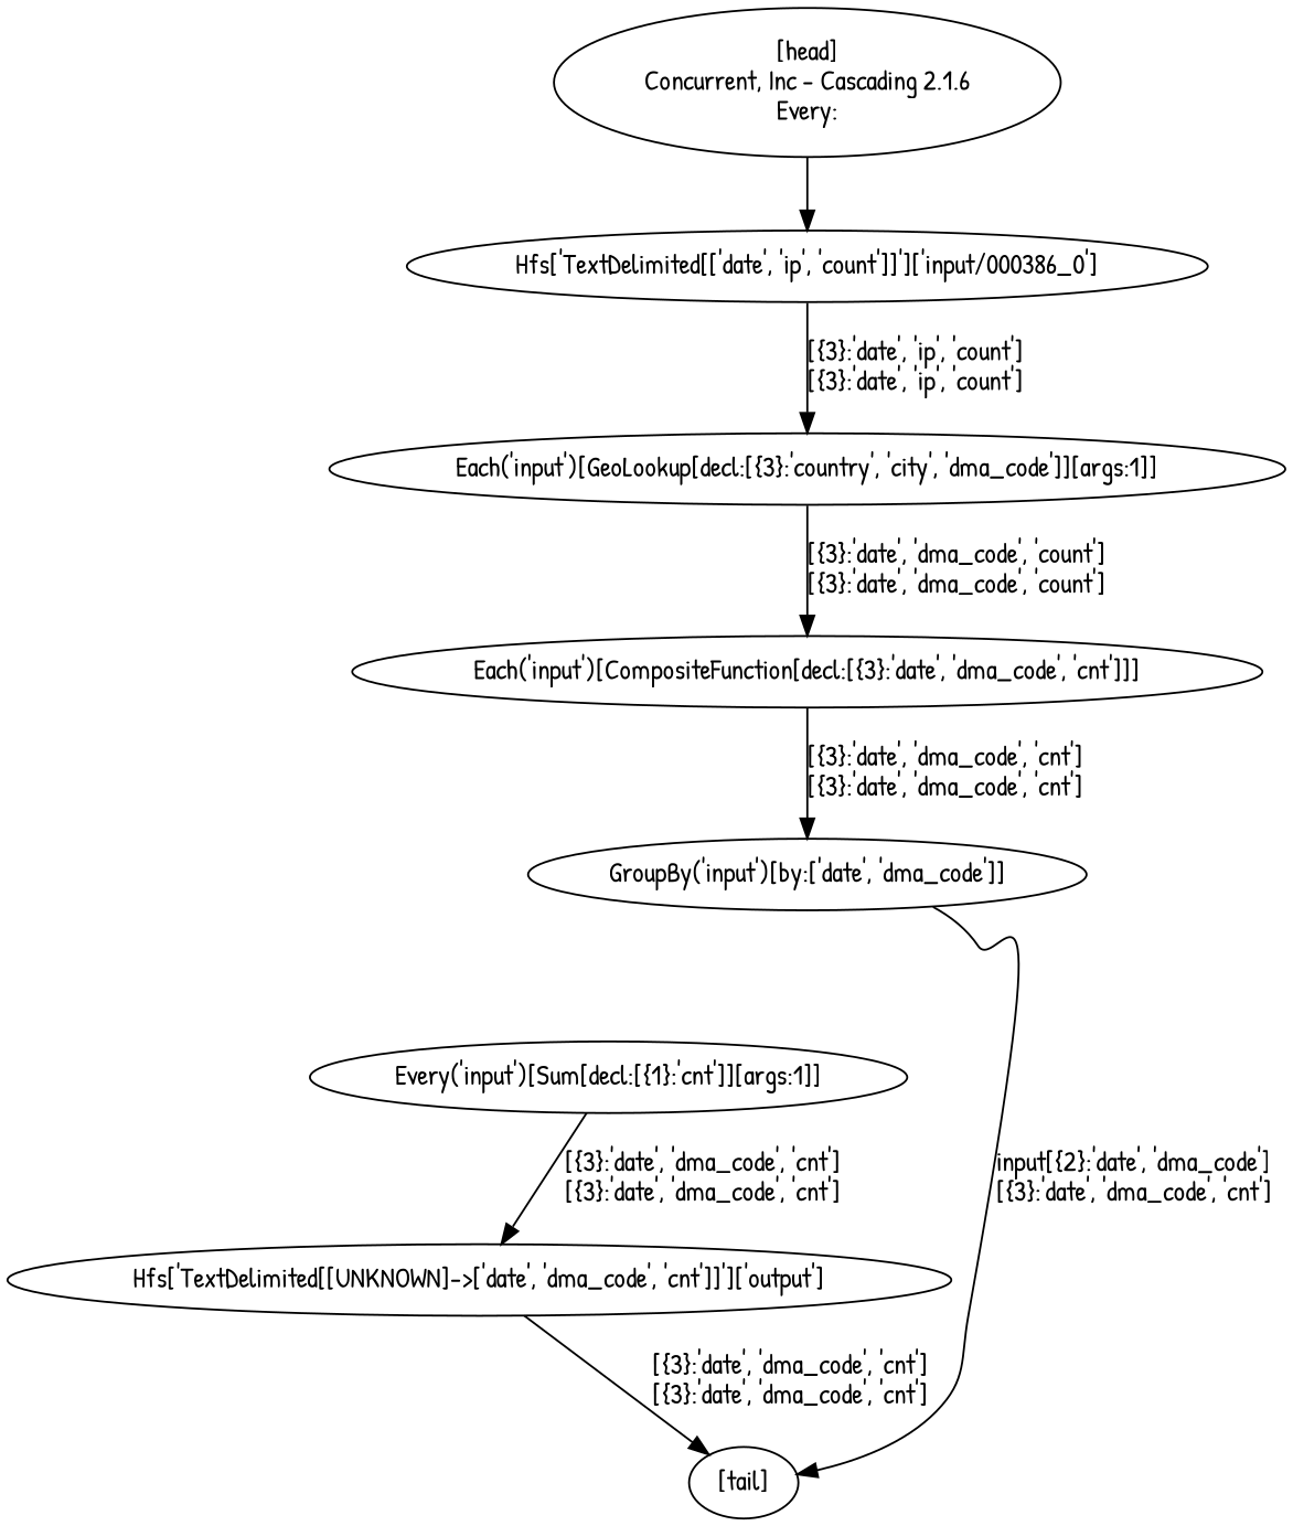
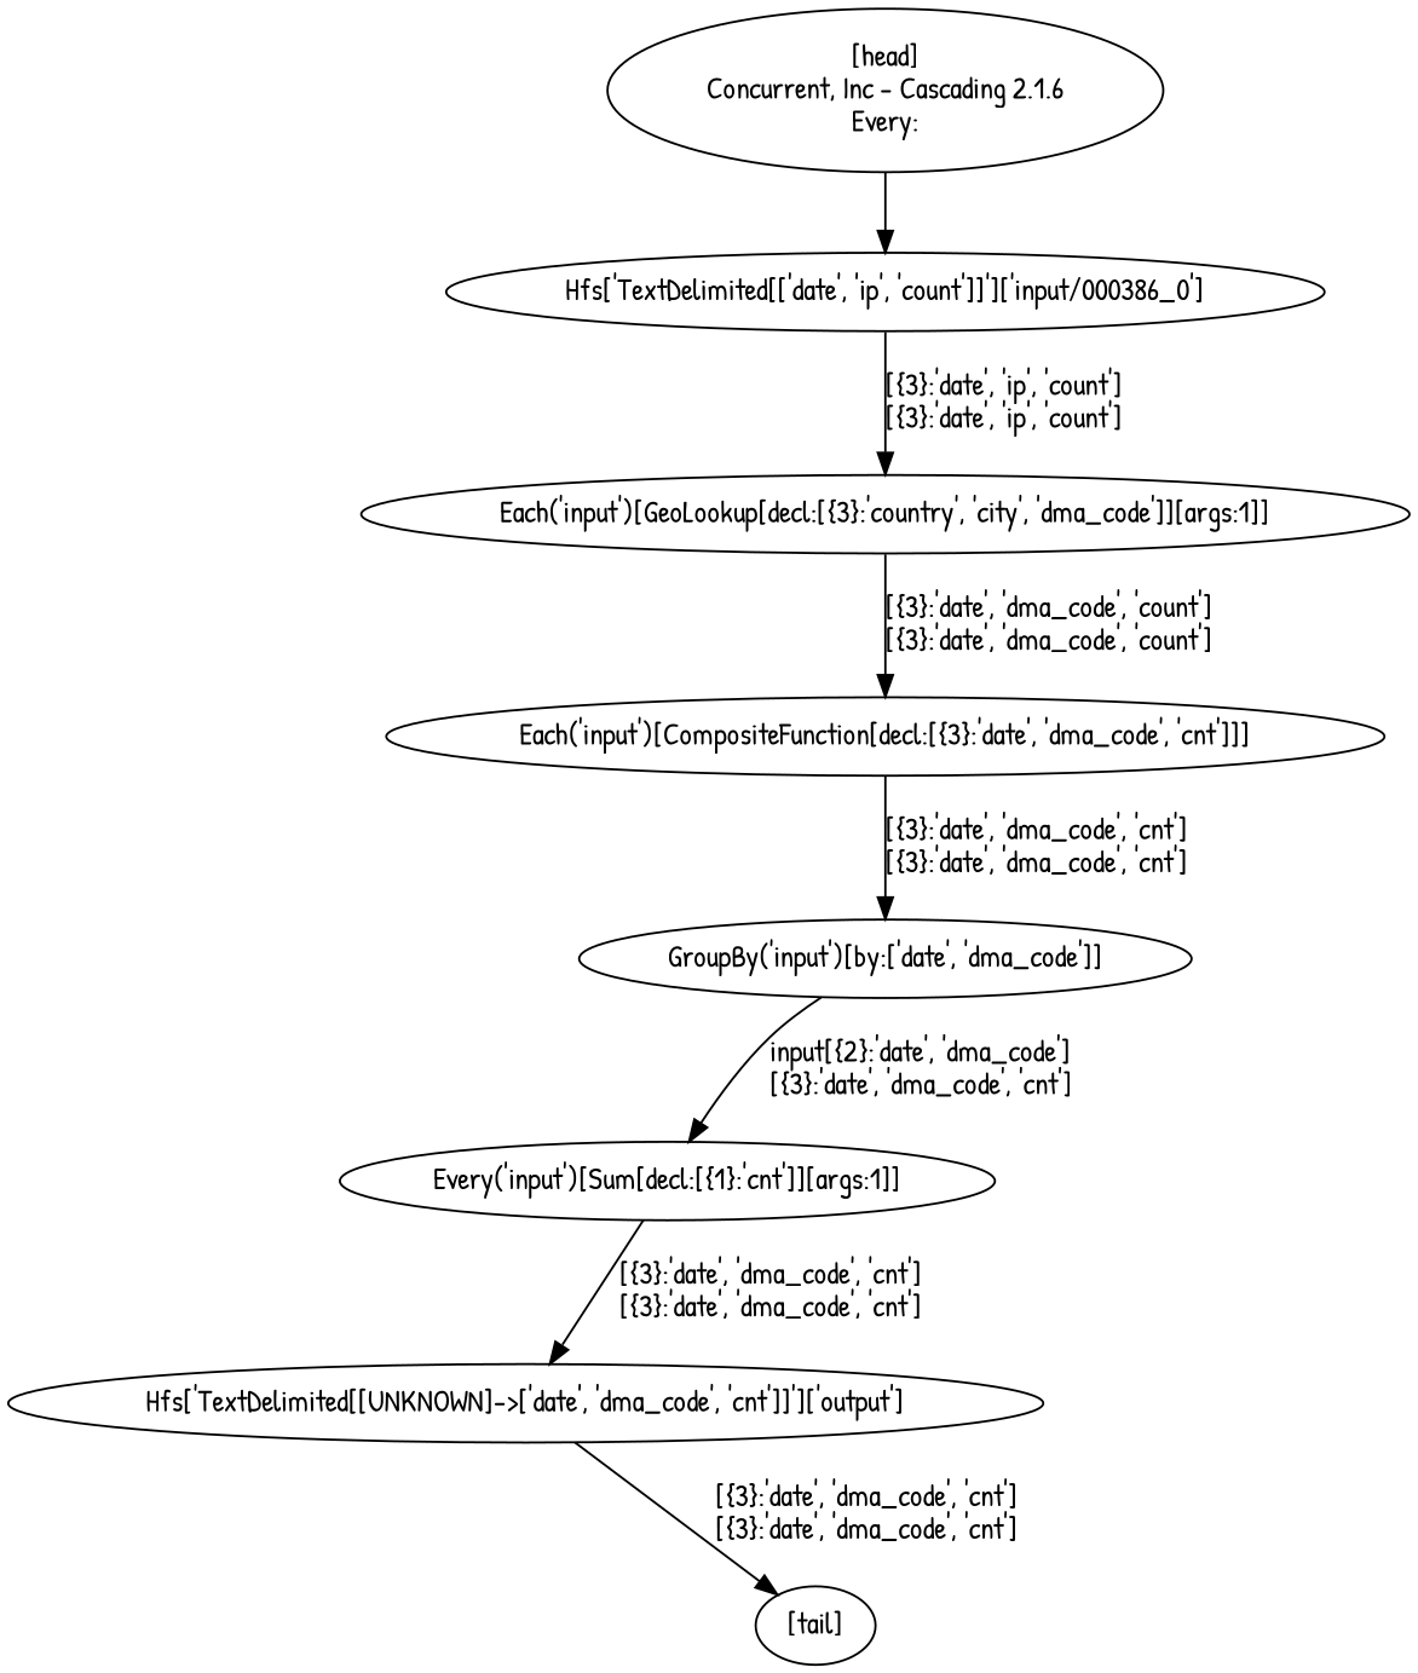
  digraph {
    fontname="Patrick Hand"
    node [fontname="Patrick Hand"]
    edge [fontname="Patrick Hand"]
    n1 [label="Every('input')[Sum[decl:[{1}:'cnt']][args:1]]"]
    n2 [label="Hfs['TextDelimited[[UNKNOWN]->['date', 'dma_code', 'cnt']]']['output']"]
    n3 [label="[tail]"]
    n4 [label="GroupBy('input')[by:['date', 'dma_code']]"]
    n5 [label="Each('input')[CompositeFunction[decl:[{3}:'date', 'dma_code', 'cnt']]]"]
    n6 [label="Each('input')[GeoLookup[decl:[{3}:'country', 'city', 'dma_code']][args:1]]"]
    n7 [label="Hfs['TextDelimited[['date', 'ip', 'count']]']['input/000386_0']"]
    n8 [label="[head]\nConcurrent, Inc - Cascading 2.1.6\nEvery:"]
    n1 -> n2 [label="[{3}:'date', 'dma_code', 'cnt']\n[{3}:'date', 'dma_code', 'cnt']"]
    n2 -> n3 [label="[{3}:'date', 'dma_code', 'cnt']\n[{3}:'date', 'dma_code', 'cnt']"]
-   n4 -> n3 [label="input[{2}:'date', 'dma_code']\n[{3}:'date', 'dma_code', 'cnt']"]
+   n4 -> n1 [label="input[{2}:'date', 'dma_code']\n[{3}:'date', 'dma_code', 'cnt']"]
    n5 -> n4 [label="[{3}:'date', 'dma_code', 'cnt']\n[{3}:'date', 'dma_code', 'cnt']"]
    n6 -> n5 [label="[{3}:'date', 'dma_code', 'count']\n[{3}:'date', 'dma_code', 'count']"]
    n7 -> n6 [label="[{3}:'date', 'ip', 'count']\n[{3}:'date', 'ip', 'count']"]
    n8 -> n7
  }
